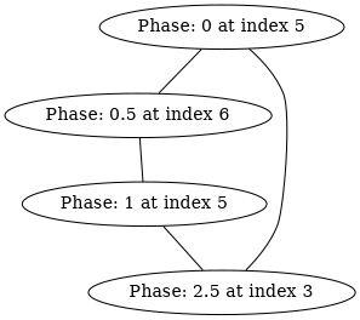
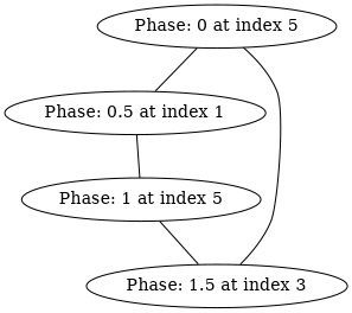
  graph {
    n1 [label="Phase: 0 at index 5"]
-   n2 [label="Phase: 0.5 at index 6"]
-   n3 [label="Phase: 2.5 at index 3"]
+   n2 [label="Phase: 0.5 at index 1"]
+   n3 [label="Phase: 1.5 at index 3"]
    n4 [label="Phase: 1 at index 5"]
    n1 -- n2
    n1 -- n3
    n2 -- n4
    n4 -- n3
  }
